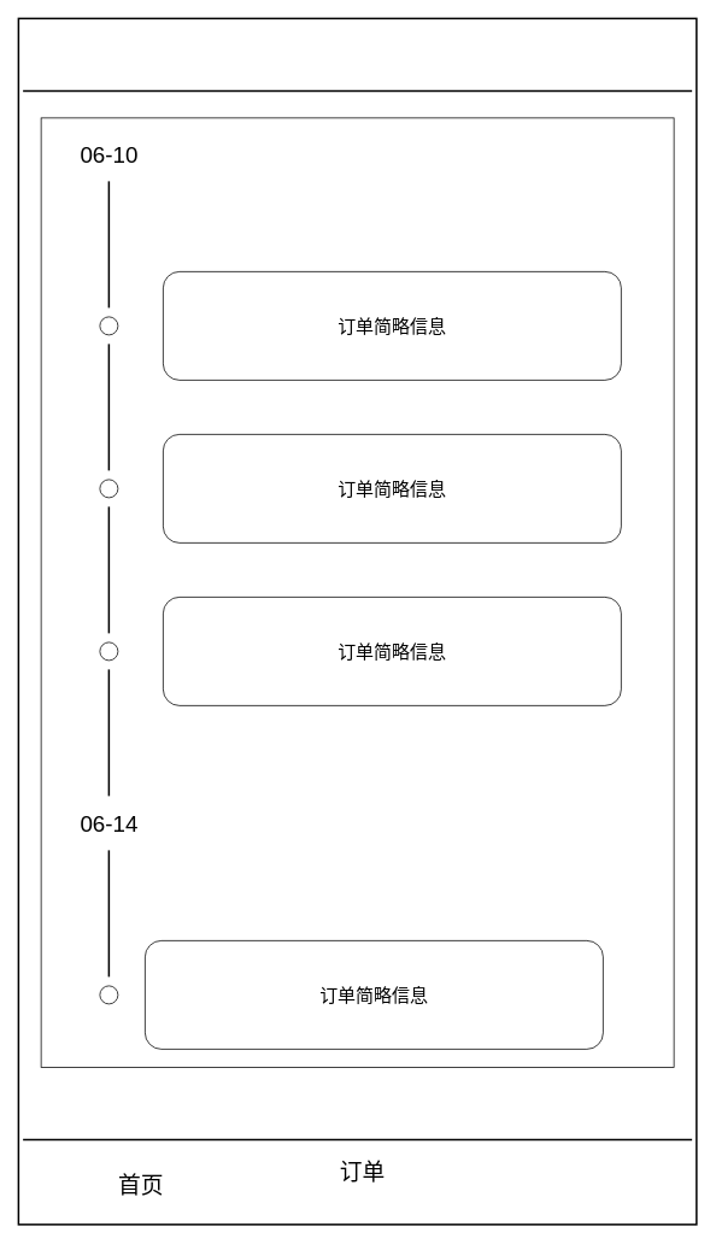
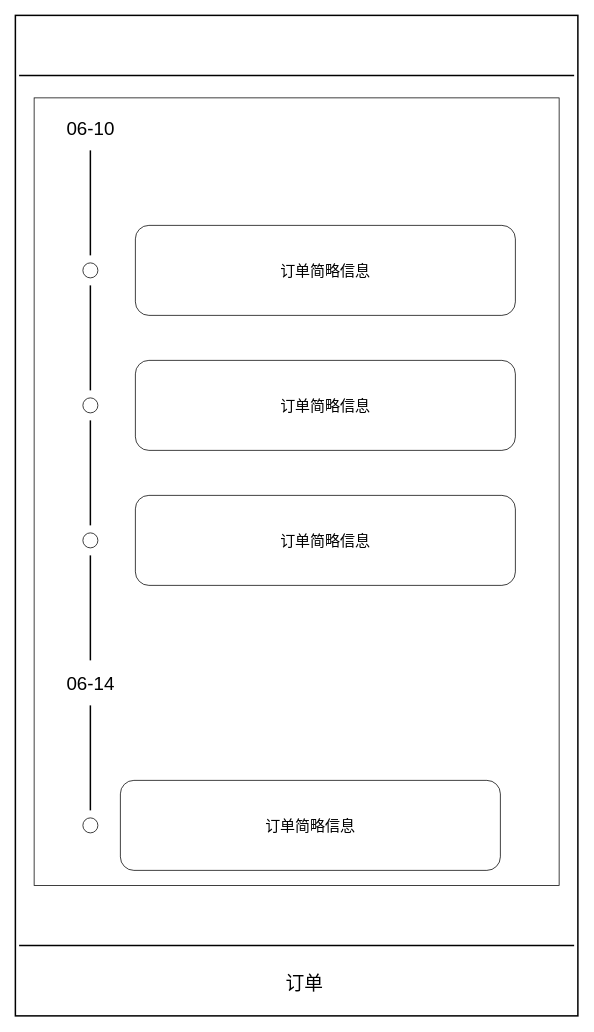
  <mxCell id="0" />
  <mxCell id="1" parent="0" />
  <mxCell id="2" value="" style="rounded=1;whiteSpace=wrap;html=1;fontSize=20;arcSize=0;strokeWidth=2;" parent="1" vertex="1"><mxGeometry x="20" y="20" width="750" height="1334" as="geometry" /></mxCell>
  <mxCell id="3" value="" style="line;strokeWidth=2;html=1;" parent="1" vertex="1"><mxGeometry x="25" y="90" width="740" height="20" as="geometry" /></mxCell>
  <mxCell id="4" value="" style="line;strokeWidth=2;html=1;" parent="1" vertex="1"><mxGeometry x="25" y="1250" width="740" height="20" as="geometry" /></mxCell>
- <mxCell id="5" value="&lt;font style=&quot;font-size: 25px&quot;&gt;首页&lt;/font&gt;" style="text;html=1;align=center;verticalAlign=middle;resizable=0;points=[];autosize=1;strokeColor=none;" parent="1" vertex="1"><mxGeometry x="120" y="1300" width="70" height="20" as="geometry" /></mxCell>
- <mxCell id="6" value="&lt;span style=&quot;font-size: 25px&quot;&gt;订单&lt;/span&gt;" style="text;html=1;align=center;verticalAlign=middle;resizable=0;points=[];autosize=1;strokeColor=none;" parent="1" vertex="1"><mxGeometry x="365" y="1285" width="70" height="20" as="geometry" /></mxCell>
+ <mxCell id="6" value="&lt;span style=&quot;font-size: 25px&quot;&gt;订单&lt;/span&gt;" style="text;html=1;align=center;verticalAlign=middle;resizable=0;points=[];autosize=1;strokeColor=none;" parent="1" vertex="1"><mxGeometry x="370" y="1300" width="70" height="20" as="geometry" /></mxCell>
  <mxCell id="7" value="" style="rounded=0;whiteSpace=wrap;html=1;labelBackgroundColor=#ffffff;" parent="1" vertex="1"><mxGeometry x="45" y="130" width="700" height="1050" as="geometry" /></mxCell>
  <mxCell id="8" value="&lt;span style=&quot;font-size: 25px&quot;&gt;06-10&lt;/span&gt;" style="text;html=1;align=center;verticalAlign=middle;resizable=0;points=[];autosize=1;strokeColor=none;" parent="1" vertex="1"><mxGeometry x="80" y="160" width="80" height="20" as="geometry" /></mxCell>
  <mxCell id="9" value="" style="line;strokeWidth=2;direction=south;html=1;" parent="1" vertex="1"><mxGeometry x="115" y="200" width="10" height="140" as="geometry" /></mxCell>
  <mxCell id="10" value="" style="ellipse;whiteSpace=wrap;html=1;aspect=fixed;fontSize=15;labelBackgroundColor=#050505;" parent="1" vertex="1"><mxGeometry x="110" y="350" width="20" height="20" as="geometry" /></mxCell>
  <mxCell id="11" value="" style="line;strokeWidth=2;direction=south;html=1;" parent="1" vertex="1"><mxGeometry x="115" y="380" width="10" height="140" as="geometry" /></mxCell>
  <mxCell id="12" value="" style="ellipse;whiteSpace=wrap;html=1;aspect=fixed;fontSize=15;labelBackgroundColor=#050505;" parent="1" vertex="1"><mxGeometry x="110" y="530" width="20" height="20" as="geometry" /></mxCell>
  <mxCell id="13" value="" style="line;strokeWidth=2;direction=south;html=1;" parent="1" vertex="1"><mxGeometry x="115" y="740" width="10" height="140" as="geometry" /></mxCell>
  <mxCell id="14" value="" style="line;strokeWidth=2;direction=south;html=1;" parent="1" vertex="1"><mxGeometry x="115" y="560" width="10" height="140" as="geometry" /></mxCell>
  <mxCell id="15" value="" style="ellipse;whiteSpace=wrap;html=1;aspect=fixed;fontSize=15;labelBackgroundColor=#050505;" parent="1" vertex="1"><mxGeometry x="110" y="710" width="20" height="20" as="geometry" /></mxCell>
  <mxCell id="16" value="&lt;span style=&quot;font-size: 25px&quot;&gt;06-14&lt;/span&gt;" style="text;html=1;align=center;verticalAlign=middle;resizable=0;points=[];autosize=1;strokeColor=none;" parent="1" vertex="1"><mxGeometry x="80" y="900" width="80" height="20" as="geometry" /></mxCell>
  <mxCell id="17" value="" style="line;strokeWidth=2;direction=south;html=1;" parent="1" vertex="1"><mxGeometry x="115" y="940" width="10" height="140" as="geometry" /></mxCell>
  <mxCell id="18" value="" style="ellipse;whiteSpace=wrap;html=1;aspect=fixed;fontSize=15;labelBackgroundColor=#050505;" parent="1" vertex="1"><mxGeometry x="110" y="1090" width="20" height="20" as="geometry" /></mxCell>
  <mxCell id="19" value="&lt;font style=&quot;font-size: 20px&quot;&gt;订单简略信息&lt;/font&gt;" style="rounded=1;whiteSpace=wrap;html=1;labelBackgroundColor=#ffffff;fontSize=15;" parent="1" vertex="1"><mxGeometry x="180" y="300" width="506.67" height="120" as="geometry" /></mxCell>
  <mxCell id="20" value="&lt;font style=&quot;font-size: 20px&quot;&gt;订单简略信息&lt;/font&gt;" style="rounded=1;whiteSpace=wrap;html=1;labelBackgroundColor=#ffffff;fontSize=15;" parent="1" vertex="1"><mxGeometry x="180" y="480" width="506.67" height="120" as="geometry" /></mxCell>
  <mxCell id="21" value="&lt;font style=&quot;font-size: 20px&quot;&gt;订单简略信息&lt;/font&gt;" style="rounded=1;whiteSpace=wrap;html=1;labelBackgroundColor=#ffffff;fontSize=15;" parent="1" vertex="1"><mxGeometry x="180" y="660" width="506.67" height="120" as="geometry" /></mxCell>
  <mxCell id="22" value="&lt;font style=&quot;font-size: 20px&quot;&gt;订单简略信息&lt;/font&gt;" style="rounded=1;whiteSpace=wrap;html=1;labelBackgroundColor=#ffffff;fontSize=15;" parent="1" vertex="1"><mxGeometry x="160" y="1040" width="506.67" height="120" as="geometry" /></mxCell>
